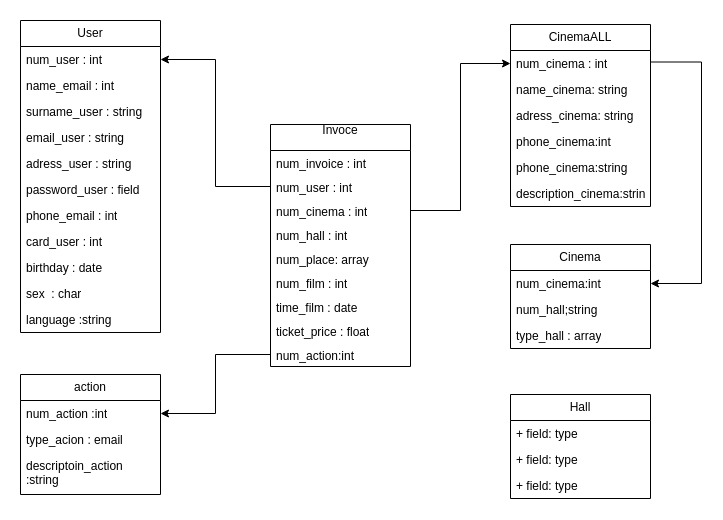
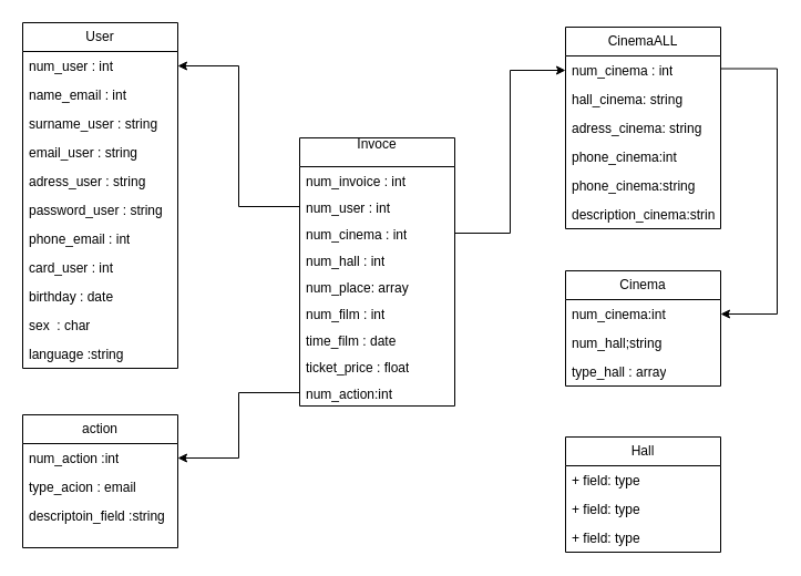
  <mxCell id="0" />
  <mxCell id="1" parent="0" />
  <mxCell id="2" value="Invoce&lt;div&gt;&lt;br&gt;&lt;/div&gt;" style="swimlane;fontStyle=0;childLayout=stackLayout;horizontal=1;startSize=26;fillColor=none;horizontalStack=0;resizeParent=1;resizeParentMax=0;resizeLast=0;collapsible=1;marginBottom=0;whiteSpace=wrap;html=1;" vertex="1" parent="1"><mxGeometry x="270" y="124" width="140" height="242" as="geometry" /></mxCell>
  <mxCell id="3" value="num_invoice : int" style="text;strokeColor=none;fillColor=none;align=left;verticalAlign=top;spacingLeft=4;spacingRight=4;overflow=hidden;rotatable=0;points=[[0,0.5],[1,0.5]];portConstraint=eastwest;whiteSpace=wrap;html=1;" vertex="1" parent="2"><mxGeometry y="26" width="140" height="24" as="geometry" /></mxCell>
  <mxCell id="4" value="num_user : int" style="text;strokeColor=none;fillColor=none;align=left;verticalAlign=top;spacingLeft=4;spacingRight=4;overflow=hidden;rotatable=0;points=[[0,0.5],[1,0.5]];portConstraint=eastwest;whiteSpace=wrap;html=1;" vertex="1" parent="2"><mxGeometry y="50" width="140" height="24" as="geometry" /></mxCell>
  <mxCell id="5" value="num_cinema : int" style="text;strokeColor=none;fillColor=none;align=left;verticalAlign=top;spacingLeft=4;spacingRight=4;overflow=hidden;rotatable=0;points=[[0,0.5],[1,0.5]];portConstraint=eastwest;whiteSpace=wrap;html=1;" vertex="1" parent="2"><mxGeometry y="74" width="140" height="24" as="geometry" /></mxCell>
  <mxCell id="6" value="num_hall : int" style="text;strokeColor=none;fillColor=none;align=left;verticalAlign=top;spacingLeft=4;spacingRight=4;overflow=hidden;rotatable=0;points=[[0,0.5],[1,0.5]];portConstraint=eastwest;whiteSpace=wrap;html=1;" vertex="1" parent="2"><mxGeometry y="98" width="140" height="24" as="geometry" /></mxCell>
  <mxCell id="7" value="num_place: array" style="text;strokeColor=none;fillColor=none;align=left;verticalAlign=top;spacingLeft=4;spacingRight=4;overflow=hidden;rotatable=0;points=[[0,0.5],[1,0.5]];portConstraint=eastwest;whiteSpace=wrap;html=1;" vertex="1" parent="2"><mxGeometry y="122" width="140" height="24" as="geometry" /></mxCell>
  <mxCell id="8" value="num_film : int" style="text;strokeColor=none;fillColor=none;align=left;verticalAlign=top;spacingLeft=4;spacingRight=4;overflow=hidden;rotatable=0;points=[[0,0.5],[1,0.5]];portConstraint=eastwest;whiteSpace=wrap;html=1;" vertex="1" parent="2"><mxGeometry y="146" width="140" height="24" as="geometry" /></mxCell>
  <mxCell id="9" value="time_film : date" style="text;strokeColor=none;fillColor=none;align=left;verticalAlign=top;spacingLeft=4;spacingRight=4;overflow=hidden;rotatable=0;points=[[0,0.5],[1,0.5]];portConstraint=eastwest;whiteSpace=wrap;html=1;" vertex="1" parent="2"><mxGeometry y="170" width="140" height="24" as="geometry" /></mxCell>
  <mxCell id="10" value="ticket_price : float&lt;div&gt;&lt;br&gt;&lt;/div&gt;" style="text;strokeColor=none;fillColor=none;align=left;verticalAlign=top;spacingLeft=4;spacingRight=4;overflow=hidden;rotatable=0;points=[[0,0.5],[1,0.5]];portConstraint=eastwest;whiteSpace=wrap;html=1;" vertex="1" parent="2"><mxGeometry y="194" width="140" height="24" as="geometry" /></mxCell>
  <mxCell id="11" value="&lt;div&gt;num_action:int&lt;/div&gt;&lt;div&gt;&lt;br&gt;&lt;/div&gt;" style="text;strokeColor=none;fillColor=none;align=left;verticalAlign=top;spacingLeft=4;spacingRight=4;overflow=hidden;rotatable=0;points=[[0,0.5],[1,0.5]];portConstraint=eastwest;whiteSpace=wrap;html=1;" vertex="1" parent="2"><mxGeometry y="218" width="140" height="24" as="geometry" /></mxCell>
  <mxCell id="12" value="User" style="swimlane;fontStyle=0;childLayout=stackLayout;horizontal=1;startSize=26;fillColor=none;horizontalStack=0;resizeParent=1;resizeParentMax=0;resizeLast=0;collapsible=1;marginBottom=0;whiteSpace=wrap;html=1;" vertex="1" parent="1"><mxGeometry x="20" y="20" width="140" height="312" as="geometry" /></mxCell>
  <mxCell id="13" value="num_user : int&lt;div&gt;&lt;br&gt;&lt;/div&gt;" style="text;strokeColor=none;fillColor=none;align=left;verticalAlign=top;spacingLeft=4;spacingRight=4;overflow=hidden;rotatable=0;points=[[0,0.5],[1,0.5]];portConstraint=eastwest;whiteSpace=wrap;html=1;" vertex="1" parent="12"><mxGeometry y="26" width="140" height="26" as="geometry" /></mxCell>
  <mxCell id="14" value="name_email : int" style="text;strokeColor=none;fillColor=none;align=left;verticalAlign=top;spacingLeft=4;spacingRight=4;overflow=hidden;rotatable=0;points=[[0,0.5],[1,0.5]];portConstraint=eastwest;whiteSpace=wrap;html=1;" vertex="1" parent="12"><mxGeometry y="52" width="140" height="26" as="geometry" /></mxCell>
  <mxCell id="15" value="surname_user : string&lt;div&gt;&lt;br&gt;&lt;/div&gt;" style="text;strokeColor=none;fillColor=none;align=left;verticalAlign=top;spacingLeft=4;spacingRight=4;overflow=hidden;rotatable=0;points=[[0,0.5],[1,0.5]];portConstraint=eastwest;whiteSpace=wrap;html=1;" vertex="1" parent="12"><mxGeometry y="78" width="140" height="26" as="geometry" /></mxCell>
  <mxCell id="16" value="email_user : string" style="text;strokeColor=none;fillColor=none;align=left;verticalAlign=top;spacingLeft=4;spacingRight=4;overflow=hidden;rotatable=0;points=[[0,0.5],[1,0.5]];portConstraint=eastwest;whiteSpace=wrap;html=1;" vertex="1" parent="12"><mxGeometry y="104" width="140" height="26" as="geometry" /></mxCell>
  <mxCell id="17" value="adress_user : string" style="text;strokeColor=none;fillColor=none;align=left;verticalAlign=top;spacingLeft=4;spacingRight=4;overflow=hidden;rotatable=0;points=[[0,0.5],[1,0.5]];portConstraint=eastwest;whiteSpace=wrap;html=1;" vertex="1" parent="12"><mxGeometry y="130" width="140" height="26" as="geometry" /></mxCell>
- <mxCell id="18" value="password_user : field&lt;div&gt;&lt;br&gt;&lt;/div&gt;" style="text;strokeColor=none;fillColor=none;align=left;verticalAlign=top;spacingLeft=4;spacingRight=4;overflow=hidden;rotatable=0;points=[[0,0.5],[1,0.5]];portConstraint=eastwest;whiteSpace=wrap;html=1;" vertex="1" parent="12"><mxGeometry y="156" width="140" height="26" as="geometry" /></mxCell>
+ <mxCell id="18" value="password_user : string&lt;div&gt;&lt;br&gt;&lt;/div&gt;" style="text;strokeColor=none;fillColor=none;align=left;verticalAlign=top;spacingLeft=4;spacingRight=4;overflow=hidden;rotatable=0;points=[[0,0.5],[1,0.5]];portConstraint=eastwest;whiteSpace=wrap;html=1;" vertex="1" parent="12"><mxGeometry y="156" width="140" height="26" as="geometry" /></mxCell>
  <mxCell id="19" value="phone_email : int" style="text;strokeColor=none;fillColor=none;align=left;verticalAlign=top;spacingLeft=4;spacingRight=4;overflow=hidden;rotatable=0;points=[[0,0.5],[1,0.5]];portConstraint=eastwest;whiteSpace=wrap;html=1;" vertex="1" parent="12"><mxGeometry y="182" width="140" height="26" as="geometry" /></mxCell>
  <mxCell id="20" value="&lt;div&gt;card_user : int&lt;/div&gt;" style="text;strokeColor=none;fillColor=none;align=left;verticalAlign=top;spacingLeft=4;spacingRight=4;overflow=hidden;rotatable=0;points=[[0,0.5],[1,0.5]];portConstraint=eastwest;whiteSpace=wrap;html=1;" vertex="1" parent="12"><mxGeometry y="208" width="140" height="26" as="geometry" /></mxCell>
  <mxCell id="21" value="&lt;div&gt;birthday : date&lt;/div&gt;" style="text;strokeColor=none;fillColor=none;align=left;verticalAlign=top;spacingLeft=4;spacingRight=4;overflow=hidden;rotatable=0;points=[[0,0.5],[1,0.5]];portConstraint=eastwest;whiteSpace=wrap;html=1;" vertex="1" parent="12"><mxGeometry y="234" width="140" height="26" as="geometry" /></mxCell>
  <mxCell id="22" value="&lt;div&gt;sex&amp;nbsp; : char&lt;/div&gt;" style="text;strokeColor=none;fillColor=none;align=left;verticalAlign=top;spacingLeft=4;spacingRight=4;overflow=hidden;rotatable=0;points=[[0,0.5],[1,0.5]];portConstraint=eastwest;whiteSpace=wrap;html=1;" vertex="1" parent="12"><mxGeometry y="260" width="140" height="26" as="geometry" /></mxCell>
  <mxCell id="23" value="language :string" style="text;strokeColor=none;fillColor=none;align=left;verticalAlign=top;spacingLeft=4;spacingRight=4;overflow=hidden;rotatable=0;points=[[0,0.5],[1,0.5]];portConstraint=eastwest;whiteSpace=wrap;html=1;" vertex="1" parent="12"><mxGeometry y="286" width="140" height="26" as="geometry" /></mxCell>
  <mxCell id="24" style="edgeStyle=orthogonalEdgeStyle;rounded=0;orthogonalLoop=1;jettySize=auto;html=1;exitX=0;exitY=0.5;exitDx=0;exitDy=0;entryX=1;entryY=0.5;entryDx=0;entryDy=0;" edge="1" parent="1" source="4" target="13"><mxGeometry relative="1" as="geometry" /></mxCell>
  <mxCell id="25" value="CinemaALL" style="swimlane;fontStyle=0;childLayout=stackLayout;horizontal=1;startSize=26;fillColor=none;horizontalStack=0;resizeParent=1;resizeParentMax=0;resizeLast=0;collapsible=1;marginBottom=0;whiteSpace=wrap;html=1;" vertex="1" parent="1"><mxGeometry x="510" y="24" width="140" height="182" as="geometry" /></mxCell>
  <mxCell id="26" value="num_cinema : int" style="text;strokeColor=none;fillColor=none;align=left;verticalAlign=top;spacingLeft=4;spacingRight=4;overflow=hidden;rotatable=0;points=[[0,0.5],[1,0.5]];portConstraint=eastwest;whiteSpace=wrap;html=1;" vertex="1" parent="25"><mxGeometry y="26" width="140" height="26" as="geometry" /></mxCell>
- <mxCell id="27" value="name_cinema: string" style="text;strokeColor=none;fillColor=none;align=left;verticalAlign=top;spacingLeft=4;spacingRight=4;overflow=hidden;rotatable=0;points=[[0,0.5],[1,0.5]];portConstraint=eastwest;whiteSpace=wrap;html=1;" vertex="1" parent="25"><mxGeometry y="52" width="140" height="26" as="geometry" /></mxCell>
+ <mxCell id="27" value="hall_cinema: string" style="text;strokeColor=none;fillColor=none;align=left;verticalAlign=top;spacingLeft=4;spacingRight=4;overflow=hidden;rotatable=0;points=[[0,0.5],[1,0.5]];portConstraint=eastwest;whiteSpace=wrap;html=1;" vertex="1" parent="25"><mxGeometry y="52" width="140" height="26" as="geometry" /></mxCell>
  <mxCell id="28" value="adress_cinema: string" style="text;strokeColor=none;fillColor=none;align=left;verticalAlign=top;spacingLeft=4;spacingRight=4;overflow=hidden;rotatable=0;points=[[0,0.5],[1,0.5]];portConstraint=eastwest;whiteSpace=wrap;html=1;" vertex="1" parent="25"><mxGeometry y="78" width="140" height="26" as="geometry" /></mxCell>
  <mxCell id="29" value="phone_cinema:int" style="text;strokeColor=none;fillColor=none;align=left;verticalAlign=top;spacingLeft=4;spacingRight=4;overflow=hidden;rotatable=0;points=[[0,0.5],[1,0.5]];portConstraint=eastwest;whiteSpace=wrap;html=1;" vertex="1" parent="25"><mxGeometry y="104" width="140" height="26" as="geometry" /></mxCell>
  <mxCell id="30" value="phone_cinema:string" style="text;strokeColor=none;fillColor=none;align=left;verticalAlign=top;spacingLeft=4;spacingRight=4;overflow=hidden;rotatable=0;points=[[0,0.5],[1,0.5]];portConstraint=eastwest;whiteSpace=wrap;html=1;" vertex="1" parent="25"><mxGeometry y="130" width="140" height="26" as="geometry" /></mxCell>
  <mxCell id="31" value="description_cinema:string" style="text;strokeColor=none;fillColor=none;align=left;verticalAlign=top;spacingLeft=4;spacingRight=4;overflow=hidden;rotatable=0;points=[[0,0.5],[1,0.5]];portConstraint=eastwest;whiteSpace=wrap;html=1;" vertex="1" parent="25"><mxGeometry y="156" width="140" height="26" as="geometry" /></mxCell>
  <mxCell id="32" style="edgeStyle=orthogonalEdgeStyle;rounded=0;orthogonalLoop=1;jettySize=auto;html=1;entryX=0;entryY=0.5;entryDx=0;entryDy=0;" edge="1" parent="1" source="5" target="26"><mxGeometry relative="1" as="geometry" /></mxCell>
  <mxCell id="33" value="Cinema" style="swimlane;fontStyle=0;childLayout=stackLayout;horizontal=1;startSize=26;fillColor=none;horizontalStack=0;resizeParent=1;resizeParentMax=0;resizeLast=0;collapsible=1;marginBottom=0;whiteSpace=wrap;html=1;" vertex="1" parent="1"><mxGeometry x="510" y="244" width="140" height="104" as="geometry" /></mxCell>
  <mxCell id="34" value="num_cinema:int" style="text;strokeColor=none;fillColor=none;align=left;verticalAlign=top;spacingLeft=4;spacingRight=4;overflow=hidden;rotatable=0;points=[[0,0.5],[1,0.5]];portConstraint=eastwest;whiteSpace=wrap;html=1;" vertex="1" parent="33"><mxGeometry y="26" width="140" height="26" as="geometry" /></mxCell>
  <mxCell id="35" value="num_hall;string" style="text;strokeColor=none;fillColor=none;align=left;verticalAlign=top;spacingLeft=4;spacingRight=4;overflow=hidden;rotatable=0;points=[[0,0.5],[1,0.5]];portConstraint=eastwest;whiteSpace=wrap;html=1;" vertex="1" parent="33"><mxGeometry y="52" width="140" height="26" as="geometry" /></mxCell>
  <mxCell id="36" value="type_hall : array" style="text;strokeColor=none;fillColor=none;align=left;verticalAlign=top;spacingLeft=4;spacingRight=4;overflow=hidden;rotatable=0;points=[[0,0.5],[1,0.5]];portConstraint=eastwest;whiteSpace=wrap;html=1;" vertex="1" parent="33"><mxGeometry y="78" width="140" height="26" as="geometry" /></mxCell>
  <mxCell id="37" value="action" style="swimlane;fontStyle=0;childLayout=stackLayout;horizontal=1;startSize=26;fillColor=none;horizontalStack=0;resizeParent=1;resizeParentMax=0;resizeLast=0;collapsible=1;marginBottom=0;whiteSpace=wrap;html=1;" vertex="1" parent="1"><mxGeometry x="20" y="374" width="140" height="120" as="geometry" /></mxCell>
  <mxCell id="38" value="num_action :int&lt;div&gt;&lt;br&gt;&lt;/div&gt;" style="text;strokeColor=none;fillColor=none;align=left;verticalAlign=top;spacingLeft=4;spacingRight=4;overflow=hidden;rotatable=0;points=[[0,0.5],[1,0.5]];portConstraint=eastwest;whiteSpace=wrap;html=1;" vertex="1" parent="37"><mxGeometry y="26" width="140" height="26" as="geometry" /></mxCell>
  <mxCell id="39" value="type_acion : email" style="text;strokeColor=none;fillColor=none;align=left;verticalAlign=top;spacingLeft=4;spacingRight=4;overflow=hidden;rotatable=0;points=[[0,0.5],[1,0.5]];portConstraint=eastwest;whiteSpace=wrap;html=1;" vertex="1" parent="37"><mxGeometry y="52" width="140" height="26" as="geometry" /></mxCell>
- <mxCell id="40" value="descriptoin_action :string" style="text;strokeColor=none;fillColor=none;align=left;verticalAlign=top;spacingLeft=4;spacingRight=4;overflow=hidden;rotatable=0;points=[[0,0.5],[1,0.5]];portConstraint=eastwest;whiteSpace=wrap;html=1;" vertex="1" parent="37"><mxGeometry y="78" width="140" height="42" as="geometry" /></mxCell>
+ <mxCell id="40" value="descriptoin_field :string" style="text;strokeColor=none;fillColor=none;align=left;verticalAlign=top;spacingLeft=4;spacingRight=4;overflow=hidden;rotatable=0;points=[[0,0.5],[1,0.5]];portConstraint=eastwest;whiteSpace=wrap;html=1;" vertex="1" parent="37"><mxGeometry y="78" width="140" height="42" as="geometry" /></mxCell>
  <mxCell id="41" style="edgeStyle=orthogonalEdgeStyle;rounded=0;orthogonalLoop=1;jettySize=auto;html=1;exitX=0;exitY=0.5;exitDx=0;exitDy=0;entryX=1;entryY=0.5;entryDx=0;entryDy=0;" edge="1" parent="1" source="11" target="38"><mxGeometry relative="1" as="geometry" /></mxCell>
  <mxCell id="42" style="edgeStyle=orthogonalEdgeStyle;rounded=0;orthogonalLoop=1;jettySize=auto;html=1;entryX=1;entryY=0.5;entryDx=0;entryDy=0;" edge="1" parent="1" target="34"><mxGeometry relative="1" as="geometry"><mxPoint x="700" y="272.5" as="targetPoint" /><mxPoint x="650" y="61.5" as="sourcePoint" /><Array as="points"><mxPoint x="701" y="62" /><mxPoint x="701" y="283" /></Array></mxGeometry></mxCell>
  <mxCell id="43" value="Hall" style="swimlane;fontStyle=0;childLayout=stackLayout;horizontal=1;startSize=26;fillColor=none;horizontalStack=0;resizeParent=1;resizeParentMax=0;resizeLast=0;collapsible=1;marginBottom=0;whiteSpace=wrap;html=1;" vertex="1" parent="1"><mxGeometry x="510" y="394" width="140" height="104" as="geometry" /></mxCell>
  <mxCell id="44" value="+ field: type" style="text;strokeColor=none;fillColor=none;align=left;verticalAlign=top;spacingLeft=4;spacingRight=4;overflow=hidden;rotatable=0;points=[[0,0.5],[1,0.5]];portConstraint=eastwest;whiteSpace=wrap;html=1;" vertex="1" parent="43"><mxGeometry y="26" width="140" height="26" as="geometry" /></mxCell>
  <mxCell id="45" value="+ field: type" style="text;strokeColor=none;fillColor=none;align=left;verticalAlign=top;spacingLeft=4;spacingRight=4;overflow=hidden;rotatable=0;points=[[0,0.5],[1,0.5]];portConstraint=eastwest;whiteSpace=wrap;html=1;" vertex="1" parent="43"><mxGeometry y="52" width="140" height="26" as="geometry" /></mxCell>
  <mxCell id="46" value="+ field: type" style="text;strokeColor=none;fillColor=none;align=left;verticalAlign=top;spacingLeft=4;spacingRight=4;overflow=hidden;rotatable=0;points=[[0,0.5],[1,0.5]];portConstraint=eastwest;whiteSpace=wrap;html=1;" vertex="1" parent="43"><mxGeometry y="78" width="140" height="26" as="geometry" /></mxCell>
